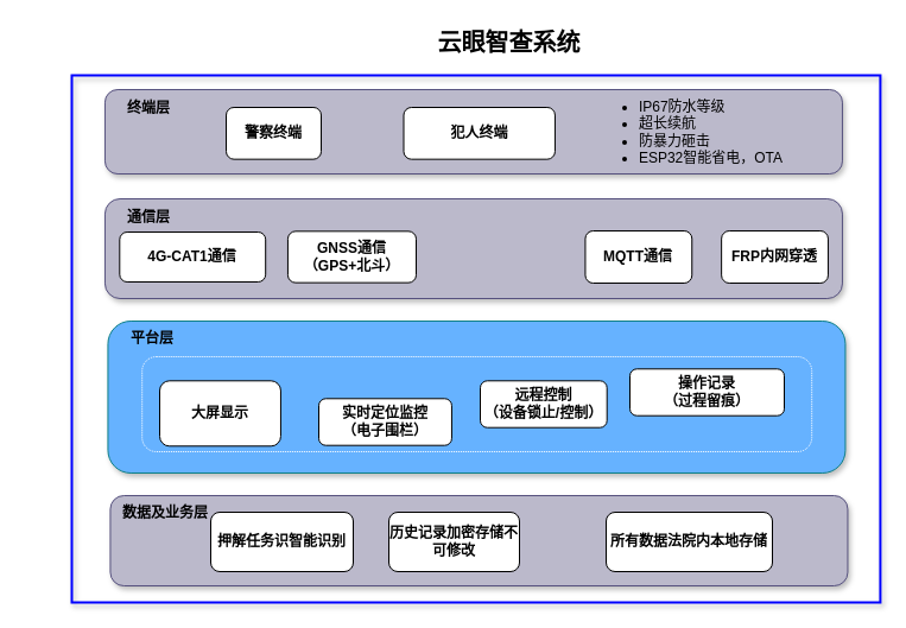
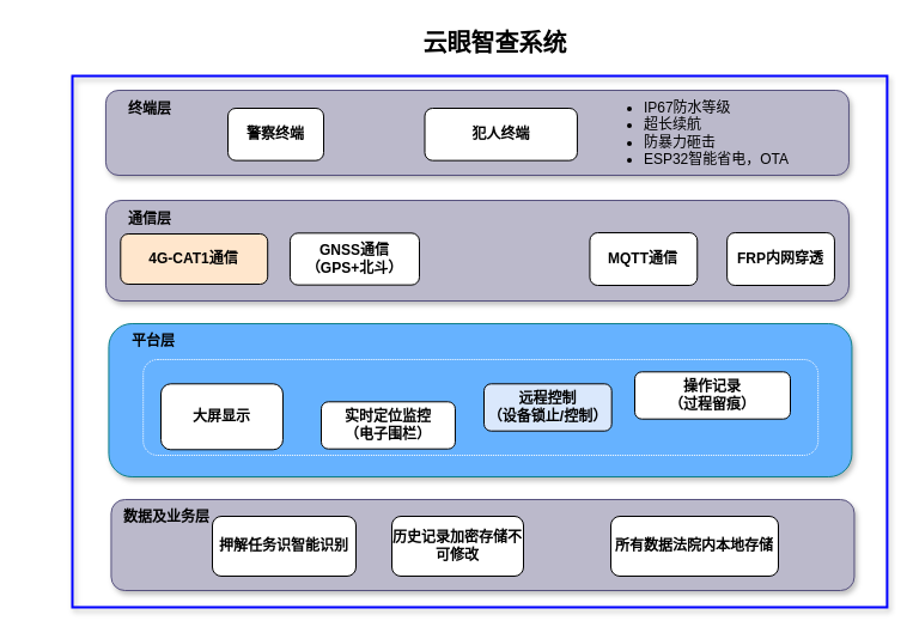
  <mxCell id="0" />
  <mxCell id="1" parent="0" />
  <mxCell id="2" value="" style="rounded=0;whiteSpace=wrap;html=1;fillColor=none;strokeColor=#0000FF;strokeWidth=2;shadow=1;" parent="1" vertex="1"><mxGeometry x="60" y="63" width="680.91" height="444" as="geometry" /></mxCell>
  <mxCell id="3" value="" style="rounded=1;whiteSpace=wrap;html=1;fontSize=8;fillColor=#66B2FF;strokeColor=#0e8088;shadow=1;fontStyle=1;labelBackgroundColor=#E6D0DE;" parent="1" vertex="1"><mxGeometry x="90.44" y="270" width="621" height="128" as="geometry" /></mxCell>
  <mxCell id="4" value="" style="rounded=1;whiteSpace=wrap;html=1;fontSize=8;fillColor=#BBB9CB;strokeColor=#56517e;shadow=1;fontStyle=1" parent="1" vertex="1"><mxGeometry x="92.44" y="417" width="621" height="76" as="geometry" /></mxCell>
  <mxCell id="5" value="&lt;span&gt;&lt;font style=&quot;font-size: 12px;&quot;&gt;押解任务识智能识别&lt;/font&gt;&lt;/span&gt;" style="rounded=1;whiteSpace=wrap;html=1;fontSize=8;fontStyle=1" parent="1" vertex="1"><mxGeometry x="177" y="431" width="120" height="50" as="geometry" /></mxCell>
  <mxCell id="6" value="数据及业务层" style="text;html=1;align=center;verticalAlign=middle;whiteSpace=wrap;rounded=0;fontStyle=1" parent="1" vertex="1"><mxGeometry x="87.94" y="417" width="102.06" height="30" as="geometry" /></mxCell>
  <mxCell id="7" value="平台层" style="text;html=1;align=center;verticalAlign=middle;whiteSpace=wrap;rounded=0;fontColor=#000000;fontStyle=1" parent="1" vertex="1"><mxGeometry x="97.94" y="270" width="60" height="30" as="geometry" /></mxCell>
  <mxCell id="8" value="" style="rounded=1;whiteSpace=wrap;html=1;dashed=1;dashPattern=1 1;fillColor=none;strokeColor=light-dark(#ffffff, #ededed);fontStyle=1" parent="1" vertex="1"><mxGeometry x="119.19" y="300" width="564" height="80" as="geometry" /></mxCell>
- <mxCell id="9" value="&lt;font style=&quot;font-size: 12px;&quot;&gt;远程控制&lt;/font&gt;&lt;div&gt;&lt;font style=&quot;font-size: 12px;&quot;&gt;（设备锁止/控制）&lt;/font&gt;&lt;/div&gt;" style="rounded=1;whiteSpace=wrap;html=1;fontSize=8;fontStyle=1;flipH=1;" parent="1" vertex="1"><mxGeometry x="404" y="320.31" width="106.69" height="39.38" as="geometry" /></mxCell>
+ <mxCell id="9" value="&lt;font style=&quot;font-size: 12px;&quot;&gt;远程控制&lt;/font&gt;&lt;div&gt;&lt;font style=&quot;font-size: 12px;&quot;&gt;（设备锁止/控制）&lt;/font&gt;&lt;/div&gt;" style="rounded=1;whiteSpace=wrap;html=1;fontSize=8;fontStyle=1;flipH=1;fillColor=#dae8fc;" parent="1" vertex="1"><mxGeometry x="404" y="320.31" width="106.69" height="39.38" as="geometry" /></mxCell>
  <mxCell id="10" value="&lt;font style=&quot;font-size: 12px;&quot;&gt;操作记录&lt;/font&gt;&lt;div&gt;&lt;font style=&quot;font-size: 12px;&quot;&gt;（过程留痕）&lt;/font&gt;&lt;/div&gt;" style="rounded=1;whiteSpace=wrap;html=1;fontSize=8;fontStyle=1;flipH=1;" parent="1" vertex="1"><mxGeometry x="530" y="310.31" width="130" height="39.38" as="geometry" /></mxCell>
  <mxCell id="11" value="" style="rounded=1;whiteSpace=wrap;html=1;fontSize=8;fillColor=#BBB9CB;strokeColor=#56517e;shadow=1;fontStyle=1" parent="1" vertex="1"><mxGeometry x="87.94" y="167" width="621" height="84" as="geometry" /></mxCell>
  <mxCell id="12" value="通信层" style="text;html=1;align=center;verticalAlign=middle;whiteSpace=wrap;rounded=0;fontColor=#000000;fontStyle=1" parent="1" vertex="1"><mxGeometry x="95.44" y="167.66" width="60" height="30" as="geometry" /></mxCell>
- <mxCell id="13" value="&lt;font style=&quot;font-size: 12px;&quot;&gt;4G-CAT1通信&lt;/font&gt;" style="rounded=1;whiteSpace=wrap;html=1;fontSize=8;fontStyle=1;fontColor=default;" parent="1" vertex="1"><mxGeometry x="100.31" y="195" width="122.88" height="42" as="geometry" /></mxCell>
+ <mxCell id="13" value="&lt;font style=&quot;font-size: 12px;&quot;&gt;4G-CAT1通信&lt;/font&gt;" style="rounded=1;whiteSpace=wrap;html=1;fontSize=8;fontStyle=1;fontColor=default;fillColor=#ffe6cc;" parent="1" vertex="1"><mxGeometry x="100.31" y="195" width="122.88" height="42" as="geometry" /></mxCell>
  <mxCell id="14" value="&lt;font style=&quot;font-size: 12px;&quot;&gt;MQTT通信&lt;/font&gt;" style="rounded=1;whiteSpace=wrap;html=1;fontSize=8;fontStyle=1;fontColor=default;" parent="1" vertex="1"><mxGeometry x="492.44" y="194" width="89.81" height="44" as="geometry" /></mxCell>
  <mxCell id="15" value="" style="rounded=1;whiteSpace=wrap;html=1;fontSize=8;fillColor=#BBB9CB;strokeColor=#56517e;shadow=1;fontStyle=1" parent="1" vertex="1"><mxGeometry x="87.94" y="75" width="621" height="71" as="geometry" /></mxCell>
  <mxCell id="16" value="终端层" style="text;html=1;align=center;verticalAlign=middle;whiteSpace=wrap;rounded=0;fontColor=#000000;fontStyle=1" parent="1" vertex="1"><mxGeometry x="95.44" y="75.66" width="60" height="30" as="geometry" /></mxCell>
  <mxCell id="17" value="&lt;font style=&quot;font-size: 12px;&quot;&gt;警察终端&lt;/font&gt;" style="rounded=1;whiteSpace=wrap;html=1;fontSize=8;fontStyle=1" parent="1" vertex="1"><mxGeometry x="190" y="90" width="80" height="43.66" as="geometry" /></mxCell>
- <mxCell id="18" value="&lt;font style=&quot;font-size: 12px;&quot;&gt;犯人终端&lt;/font&gt;" style="rounded=1;whiteSpace=wrap;html=1;fontSize=8;fontStyle=1" parent="1" vertex="1"><mxGeometry x="339.5" y="90" width="127.44" height="43.66" as="geometry" /></mxCell>
+ <mxCell id="18" value="&lt;font style=&quot;font-size: 12px;&quot;&gt;犯人终端&lt;/font&gt;" style="rounded=1;whiteSpace=wrap;html=1;fontSize=8;fontStyle=1" parent="1" vertex="1"><mxGeometry x="354.5" y="90" width="127.44" height="43.66" as="geometry" /></mxCell>
  <mxCell id="19" value="&lt;font style=&quot;font-size: 12px;&quot;&gt;GNSS通信&lt;/font&gt;&lt;div&gt;&lt;font style=&quot;font-size: 12px;&quot;&gt;（GPS+北斗）&lt;/font&gt;&lt;/div&gt;" style="rounded=1;whiteSpace=wrap;html=1;fontSize=8;fontStyle=1;fontColor=default;" parent="1" vertex="1"><mxGeometry x="241.94" y="194.345" width="108.06" height="43.31" as="geometry" /></mxCell>
- <mxCell id="20" value="&lt;font style=&quot;font-size: 20px;&quot;&gt;&lt;b&gt;云眼智查系统&lt;/b&gt;&lt;/font&gt;" style="text;html=1;align=center;verticalAlign=middle;whiteSpace=wrap;rounded=0;fontSize=10;fillColor=none;" parent="1" vertex="1"><mxGeometry x="341.44" y="20" width="175.06" height="30" as="geometry" /></mxCell>
+ <mxCell id="20" value="&lt;font style=&quot;font-size: 20px;&quot;&gt;&lt;b&gt;云眼智查系统&lt;/b&gt;&lt;/font&gt;" style="text;html=1;align=center;verticalAlign=middle;whiteSpace=wrap;rounded=0;fontSize=10;fillColor=none;" parent="1" vertex="1"><mxGeometry x="326.44" y="20" width="175.06" height="30" as="geometry" /></mxCell>
  <mxCell id="21" style="edgeStyle=orthogonalEdgeStyle;rounded=0;orthogonalLoop=1;jettySize=auto;html=1;exitX=0.5;exitY=1;exitDx=0;exitDy=0;" edge="1" parent="1"><mxGeometry relative="1" as="geometry"><mxPoint x="20.56" y="140" as="sourcePoint" /><mxPoint x="20.56" y="140" as="targetPoint" /></mxGeometry></mxCell>
  <mxCell id="22" value="&lt;div style=&quot;text-align: justify;&quot;&gt;&lt;ul&gt;&lt;li&gt;&lt;span style=&quot;background-color: transparent; color: light-dark(rgb(0, 0, 0), rgb(255, 255, 255));&quot;&gt;&lt;font&gt;IP67防水等级&lt;/font&gt;&lt;/span&gt;&lt;/li&gt;&lt;li&gt;&lt;span style=&quot;background-color: transparent; color: light-dark(rgb(0, 0, 0), rgb(255, 255, 255));&quot;&gt;&lt;font&gt;超长续航&lt;/font&gt;&lt;/span&gt;&lt;/li&gt;&lt;li&gt;&lt;span style=&quot;background-color: transparent; color: light-dark(rgb(0, 0, 0), rgb(255, 255, 255));&quot;&gt;&lt;font&gt;防暴力砸击&lt;/font&gt;&lt;/span&gt;&lt;/li&gt;&lt;li&gt;&lt;span style=&quot;background-color: transparent; color: light-dark(rgb(0, 0, 0), rgb(255, 255, 255));&quot;&gt;&lt;font&gt;ESP32智能省电，OTA&lt;/font&gt;&lt;/span&gt;&lt;/li&gt;&lt;/ul&gt;&lt;/div&gt;" style="text;html=1;align=center;verticalAlign=middle;whiteSpace=wrap;rounded=0;" vertex="1" parent="1"><mxGeometry x="492.44" y="95.5" width="173" height="30" as="geometry" /></mxCell>
  <mxCell id="23" value="&lt;span style=&quot;font-size: 12px;&quot;&gt;FRP内网穿透&lt;/span&gt;" style="rounded=1;whiteSpace=wrap;html=1;fontSize=8;fontStyle=1;fontColor=default;" vertex="1" parent="1"><mxGeometry x="607.13" y="194" width="89.81" height="44" as="geometry" /></mxCell>
  <mxCell id="24" value="&lt;font style=&quot;font-size: 12px;&quot;&gt;实时定位监控&lt;/font&gt;&lt;div&gt;&lt;font style=&quot;font-size: 12px;&quot;&gt;（电子围栏）&lt;/font&gt;&lt;/div&gt;" style="rounded=1;whiteSpace=wrap;html=1;fontSize=8;fontStyle=1;flipH=1;" vertex="1" parent="1"><mxGeometry x="268" y="335.31" width="111.94" height="39.38" as="geometry" /></mxCell>
  <mxCell id="25" value="&lt;span&gt;&lt;font style=&quot;font-size: 12px;&quot;&gt;历史记录加密存储不可修改&lt;/font&gt;&lt;/span&gt;" style="rounded=1;whiteSpace=wrap;html=1;fontSize=8;fontStyle=1" vertex="1" parent="1"><mxGeometry x="327" y="431" width="110" height="50" as="geometry" /></mxCell>
  <mxCell id="26" value="&lt;span&gt;&lt;font style=&quot;font-size: 12px;&quot;&gt;所有数据法院内本地存储&lt;/font&gt;&lt;/span&gt;" style="rounded=1;whiteSpace=wrap;html=1;fontSize=8;fontStyle=1" vertex="1" parent="1"><mxGeometry x="510" y="431" width="140" height="50" as="geometry" /></mxCell>
  <mxCell id="27" value="&lt;span style=&quot;font-size: 12px;&quot;&gt;大屏显示&lt;/span&gt;" style="rounded=1;whiteSpace=wrap;html=1;fontSize=8;fontStyle=1;flipH=1;" vertex="1" parent="1"><mxGeometry x="134" y="320.31" width="101.94" height="55" as="geometry" /></mxCell>
